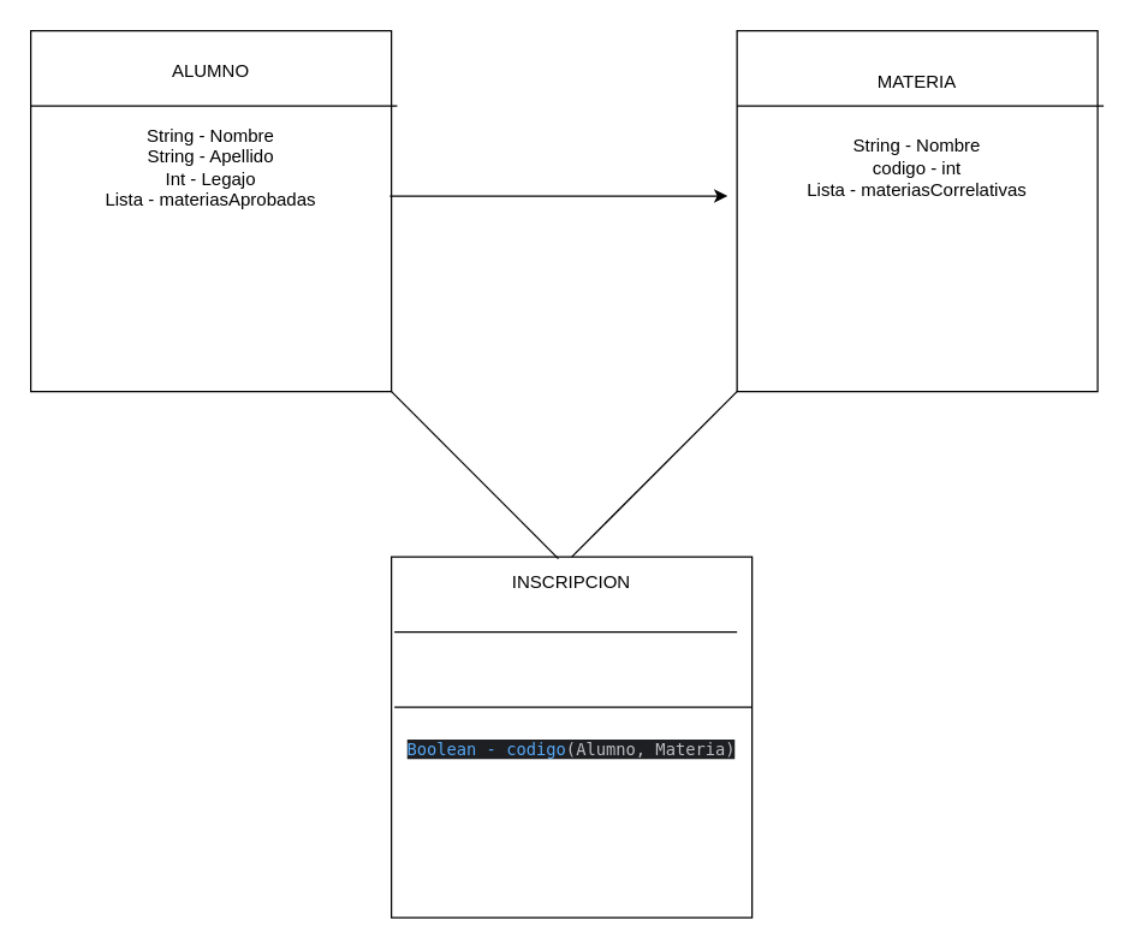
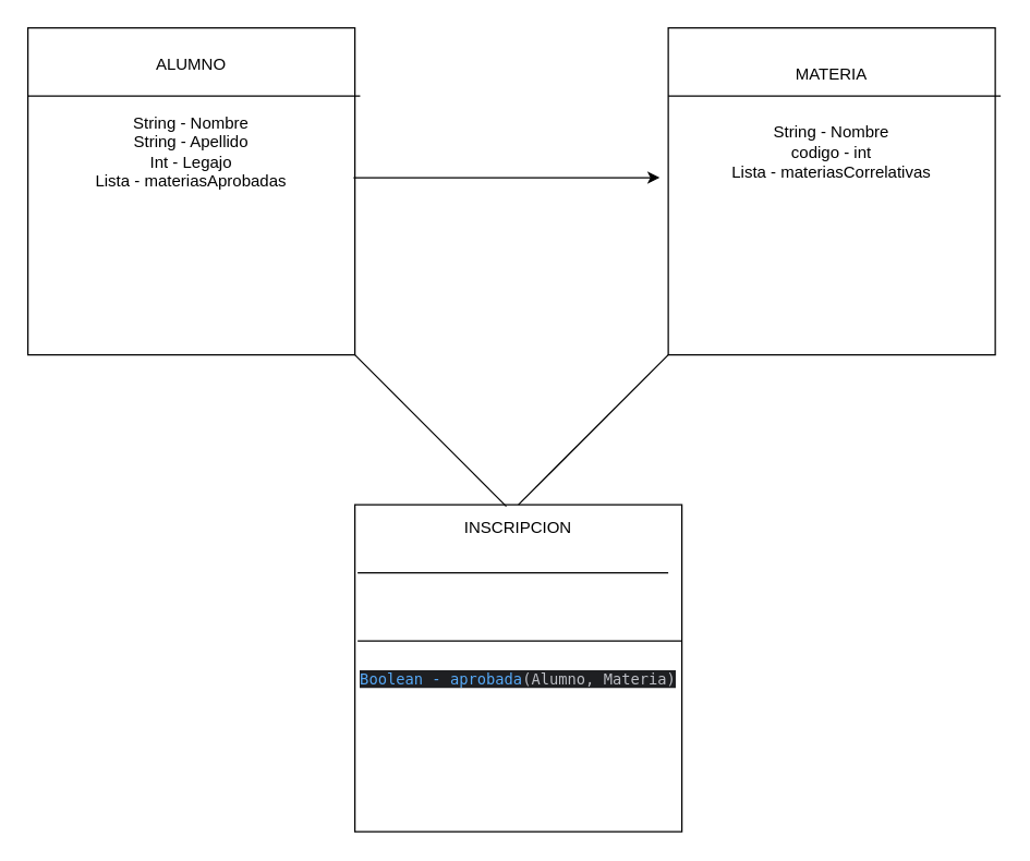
  <mxCell id="0" />
  <mxCell id="1" parent="0" />
  <mxCell id="2" value="&lt;div&gt;ALUMNO&lt;/div&gt;&lt;div&gt;&lt;br&gt;&lt;/div&gt;&lt;div&gt;&lt;br&gt;&lt;/div&gt;&lt;div&gt;String - Nombre&lt;/div&gt;&lt;div&gt;String - Apellido&lt;/div&gt;&lt;div&gt;Int - Legajo&lt;/div&gt;&lt;div&gt;Lista - materiasAprobadas&lt;/div&gt;&lt;div&gt;&lt;br&gt;&lt;/div&gt;&lt;div&gt;&lt;br&gt;&lt;/div&gt;&lt;div&gt;&lt;br&gt;&lt;/div&gt;&lt;div&gt;&lt;br&gt;&lt;/div&gt;&lt;div&gt;&lt;br&gt;&lt;/div&gt;&lt;div&gt;&lt;br&gt;&lt;/div&gt;&lt;div&gt;&lt;br&gt;&lt;/div&gt;" style="whiteSpace=wrap;html=1;aspect=fixed;" vertex="1" parent="1"><mxGeometry x="20" y="20" width="240" height="240" as="geometry" /></mxCell>
  <mxCell id="3" value="" style="endArrow=none;html=1;rounded=0;" edge="1" parent="1" target="2"><mxGeometry width="50" height="50" relative="1" as="geometry"><mxPoint x="20" y="70" as="sourcePoint" /><mxPoint x="240" y="80" as="targetPoint" /></mxGeometry></mxCell>
  <mxCell id="4" value="" style="endArrow=none;html=1;rounded=0;entryX=1.016;entryY=0.208;entryDx=0;entryDy=0;entryPerimeter=0;" edge="1" parent="1" target="2"><mxGeometry width="50" height="50" relative="1" as="geometry"><mxPoint x="20" y="70" as="sourcePoint" /><mxPoint x="180" y="70" as="targetPoint" /></mxGeometry></mxCell>
  <mxCell id="5" value="&lt;div&gt;MATERIA&lt;/div&gt;&lt;div&gt;&lt;br&gt;&lt;/div&gt;&lt;div&gt;&lt;br&gt;&lt;/div&gt;&lt;div&gt;String - Nombre&lt;/div&gt;&lt;div&gt;codigo - int&lt;/div&gt;&lt;div&gt;Lista - materiasCorrelativas&lt;/div&gt;&lt;div&gt;&lt;br&gt;&lt;/div&gt;&lt;div&gt;&lt;br&gt;&lt;/div&gt;&lt;div&gt;&lt;br&gt;&lt;/div&gt;&lt;div&gt;&lt;br&gt;&lt;/div&gt;&lt;div&gt;&lt;br&gt;&lt;/div&gt;&lt;div&gt;&lt;br&gt;&lt;/div&gt;&lt;div&gt;&lt;br&gt;&lt;/div&gt;" style="whiteSpace=wrap;html=1;aspect=fixed;" vertex="1" parent="1"><mxGeometry x="490" y="20" width="240" height="240" as="geometry" /></mxCell>
- <mxCell id="6" value="&lt;div&gt;INSCRIPCION&lt;/div&gt;&lt;div&gt;&lt;br&gt;&lt;/div&gt;&lt;div&gt;&lt;br&gt;&lt;/div&gt;&lt;div&gt;&lt;br&gt;&lt;/div&gt;&lt;div&gt;&lt;br&gt;&lt;/div&gt;&lt;div&gt;&lt;br&gt;&lt;/div&gt;&lt;div&gt;&lt;br&gt;&lt;/div&gt;&lt;div style=&quot;font-size: 11px;&quot;&gt;&lt;div data-darkreader-inline-color=&quot;&quot; data-darkreader-inline-bgcolor=&quot;&quot; style=&quot;background-color: rgb(30, 31, 34); color: rgb(188, 190, 196); --darkreader-inline-bgcolor: #181a1b; --darkreader-inline-color: #c0bbb3;&quot;&gt;&lt;pre style=&quot;font-family: &amp;quot;JetBrains Mono&amp;quot;, monospace;&quot;&gt;&lt;font style=&quot;font-size: 11px;&quot;&gt;&lt;span data-darkreader-inline-color=&quot;&quot; style=&quot;color: rgb(86, 168, 245); --darkreader-inline-color: #59b0f5;&quot;&gt;Boolean - codigo&lt;/span&gt;(Alumno, Materia)&lt;/font&gt;&lt;/pre&gt;&lt;/div&gt;&lt;/div&gt;&lt;div style=&quot;font-size: 11px;&quot;&gt;&lt;br&gt;&lt;/div&gt;&lt;div&gt;&lt;br&gt;&lt;/div&gt;&lt;div&gt;&lt;br&gt;&lt;/div&gt;&lt;div&gt;&lt;br&gt;&lt;/div&gt;&lt;div&gt;&lt;br&gt;&lt;/div&gt;&lt;div&gt;&lt;br&gt;&lt;/div&gt;" style="whiteSpace=wrap;html=1;aspect=fixed;" vertex="1" parent="1"><mxGeometry x="260" y="370" width="240" height="240" as="geometry" /></mxCell>
+ <mxCell id="6" value="&lt;div&gt;INSCRIPCION&lt;/div&gt;&lt;div&gt;&lt;br&gt;&lt;/div&gt;&lt;div&gt;&lt;br&gt;&lt;/div&gt;&lt;div&gt;&lt;br&gt;&lt;/div&gt;&lt;div&gt;&lt;br&gt;&lt;/div&gt;&lt;div&gt;&lt;br&gt;&lt;/div&gt;&lt;div&gt;&lt;br&gt;&lt;/div&gt;&lt;div style=&quot;font-size: 11px;&quot;&gt;&lt;div data-darkreader-inline-color=&quot;&quot; data-darkreader-inline-bgcolor=&quot;&quot; style=&quot;background-color: rgb(30, 31, 34); color: rgb(188, 190, 196); --darkreader-inline-bgcolor: #181a1b; --darkreader-inline-color: #c0bbb3;&quot;&gt;&lt;pre style=&quot;font-family: &amp;quot;JetBrains Mono&amp;quot;, monospace;&quot;&gt;&lt;font style=&quot;font-size: 11px;&quot;&gt;&lt;span data-darkreader-inline-color=&quot;&quot; style=&quot;color: rgb(86, 168, 245); --darkreader-inline-color: #59b0f5;&quot;&gt;Boolean - aprobada&lt;/span&gt;(Alumno, Materia)&lt;/font&gt;&lt;/pre&gt;&lt;/div&gt;&lt;/div&gt;&lt;div style=&quot;font-size: 11px;&quot;&gt;&lt;br&gt;&lt;/div&gt;&lt;div&gt;&lt;br&gt;&lt;/div&gt;&lt;div&gt;&lt;br&gt;&lt;/div&gt;&lt;div&gt;&lt;br&gt;&lt;/div&gt;&lt;div&gt;&lt;br&gt;&lt;/div&gt;&lt;div&gt;&lt;br&gt;&lt;/div&gt;" style="whiteSpace=wrap;html=1;aspect=fixed;" vertex="1" parent="1"><mxGeometry x="260" y="370" width="240" height="240" as="geometry" /></mxCell>
  <mxCell id="7" value="" style="endArrow=classic;html=1;rounded=0;entryX=-0.026;entryY=0.458;entryDx=0;entryDy=0;entryPerimeter=0;" edge="1" parent="1" target="5"><mxGeometry width="50" height="50" relative="1" as="geometry"><mxPoint x="259" y="130" as="sourcePoint" /><mxPoint x="509" y="140" as="targetPoint" /></mxGeometry></mxCell>
  <mxCell id="8" value="" style="endArrow=none;html=1;rounded=0;entryX=1.016;entryY=0.208;entryDx=0;entryDy=0;entryPerimeter=0;" edge="1" parent="1"><mxGeometry width="50" height="50" relative="1" as="geometry"><mxPoint x="490" y="70" as="sourcePoint" /><mxPoint x="734" y="70" as="targetPoint" /></mxGeometry></mxCell>
  <mxCell id="9" value="" style="endArrow=none;html=1;rounded=0;" edge="1" parent="1"><mxGeometry width="50" height="50" relative="1" as="geometry"><mxPoint x="262" y="420" as="sourcePoint" /><mxPoint x="490" y="420" as="targetPoint" /></mxGeometry></mxCell>
  <mxCell id="10" value="" style="endArrow=none;html=1;rounded=0;" edge="1" parent="1"><mxGeometry width="50" height="50" relative="1" as="geometry"><mxPoint x="262" y="470" as="sourcePoint" /><mxPoint x="500" y="470" as="targetPoint" /></mxGeometry></mxCell>
  <mxCell id="11" value="" style="endArrow=none;html=1;rounded=0;exitX=0.5;exitY=0;exitDx=0;exitDy=0;" edge="1" parent="1" source="6" target="5"><mxGeometry width="50" height="50" relative="1" as="geometry"><mxPoint x="384" y="360" as="sourcePoint" /><mxPoint x="444" y="120" as="targetPoint" /></mxGeometry></mxCell>
  <mxCell id="12" value="" style="endArrow=none;html=1;rounded=0;entryX=1;entryY=1;entryDx=0;entryDy=0;exitX=0.463;exitY=0.005;exitDx=0;exitDy=0;exitPerimeter=0;" edge="1" parent="1" source="6" target="2"><mxGeometry width="50" height="50" relative="1" as="geometry"><mxPoint x="370" y="360" as="sourcePoint" /><mxPoint x="500" y="270" as="targetPoint" /></mxGeometry></mxCell>
